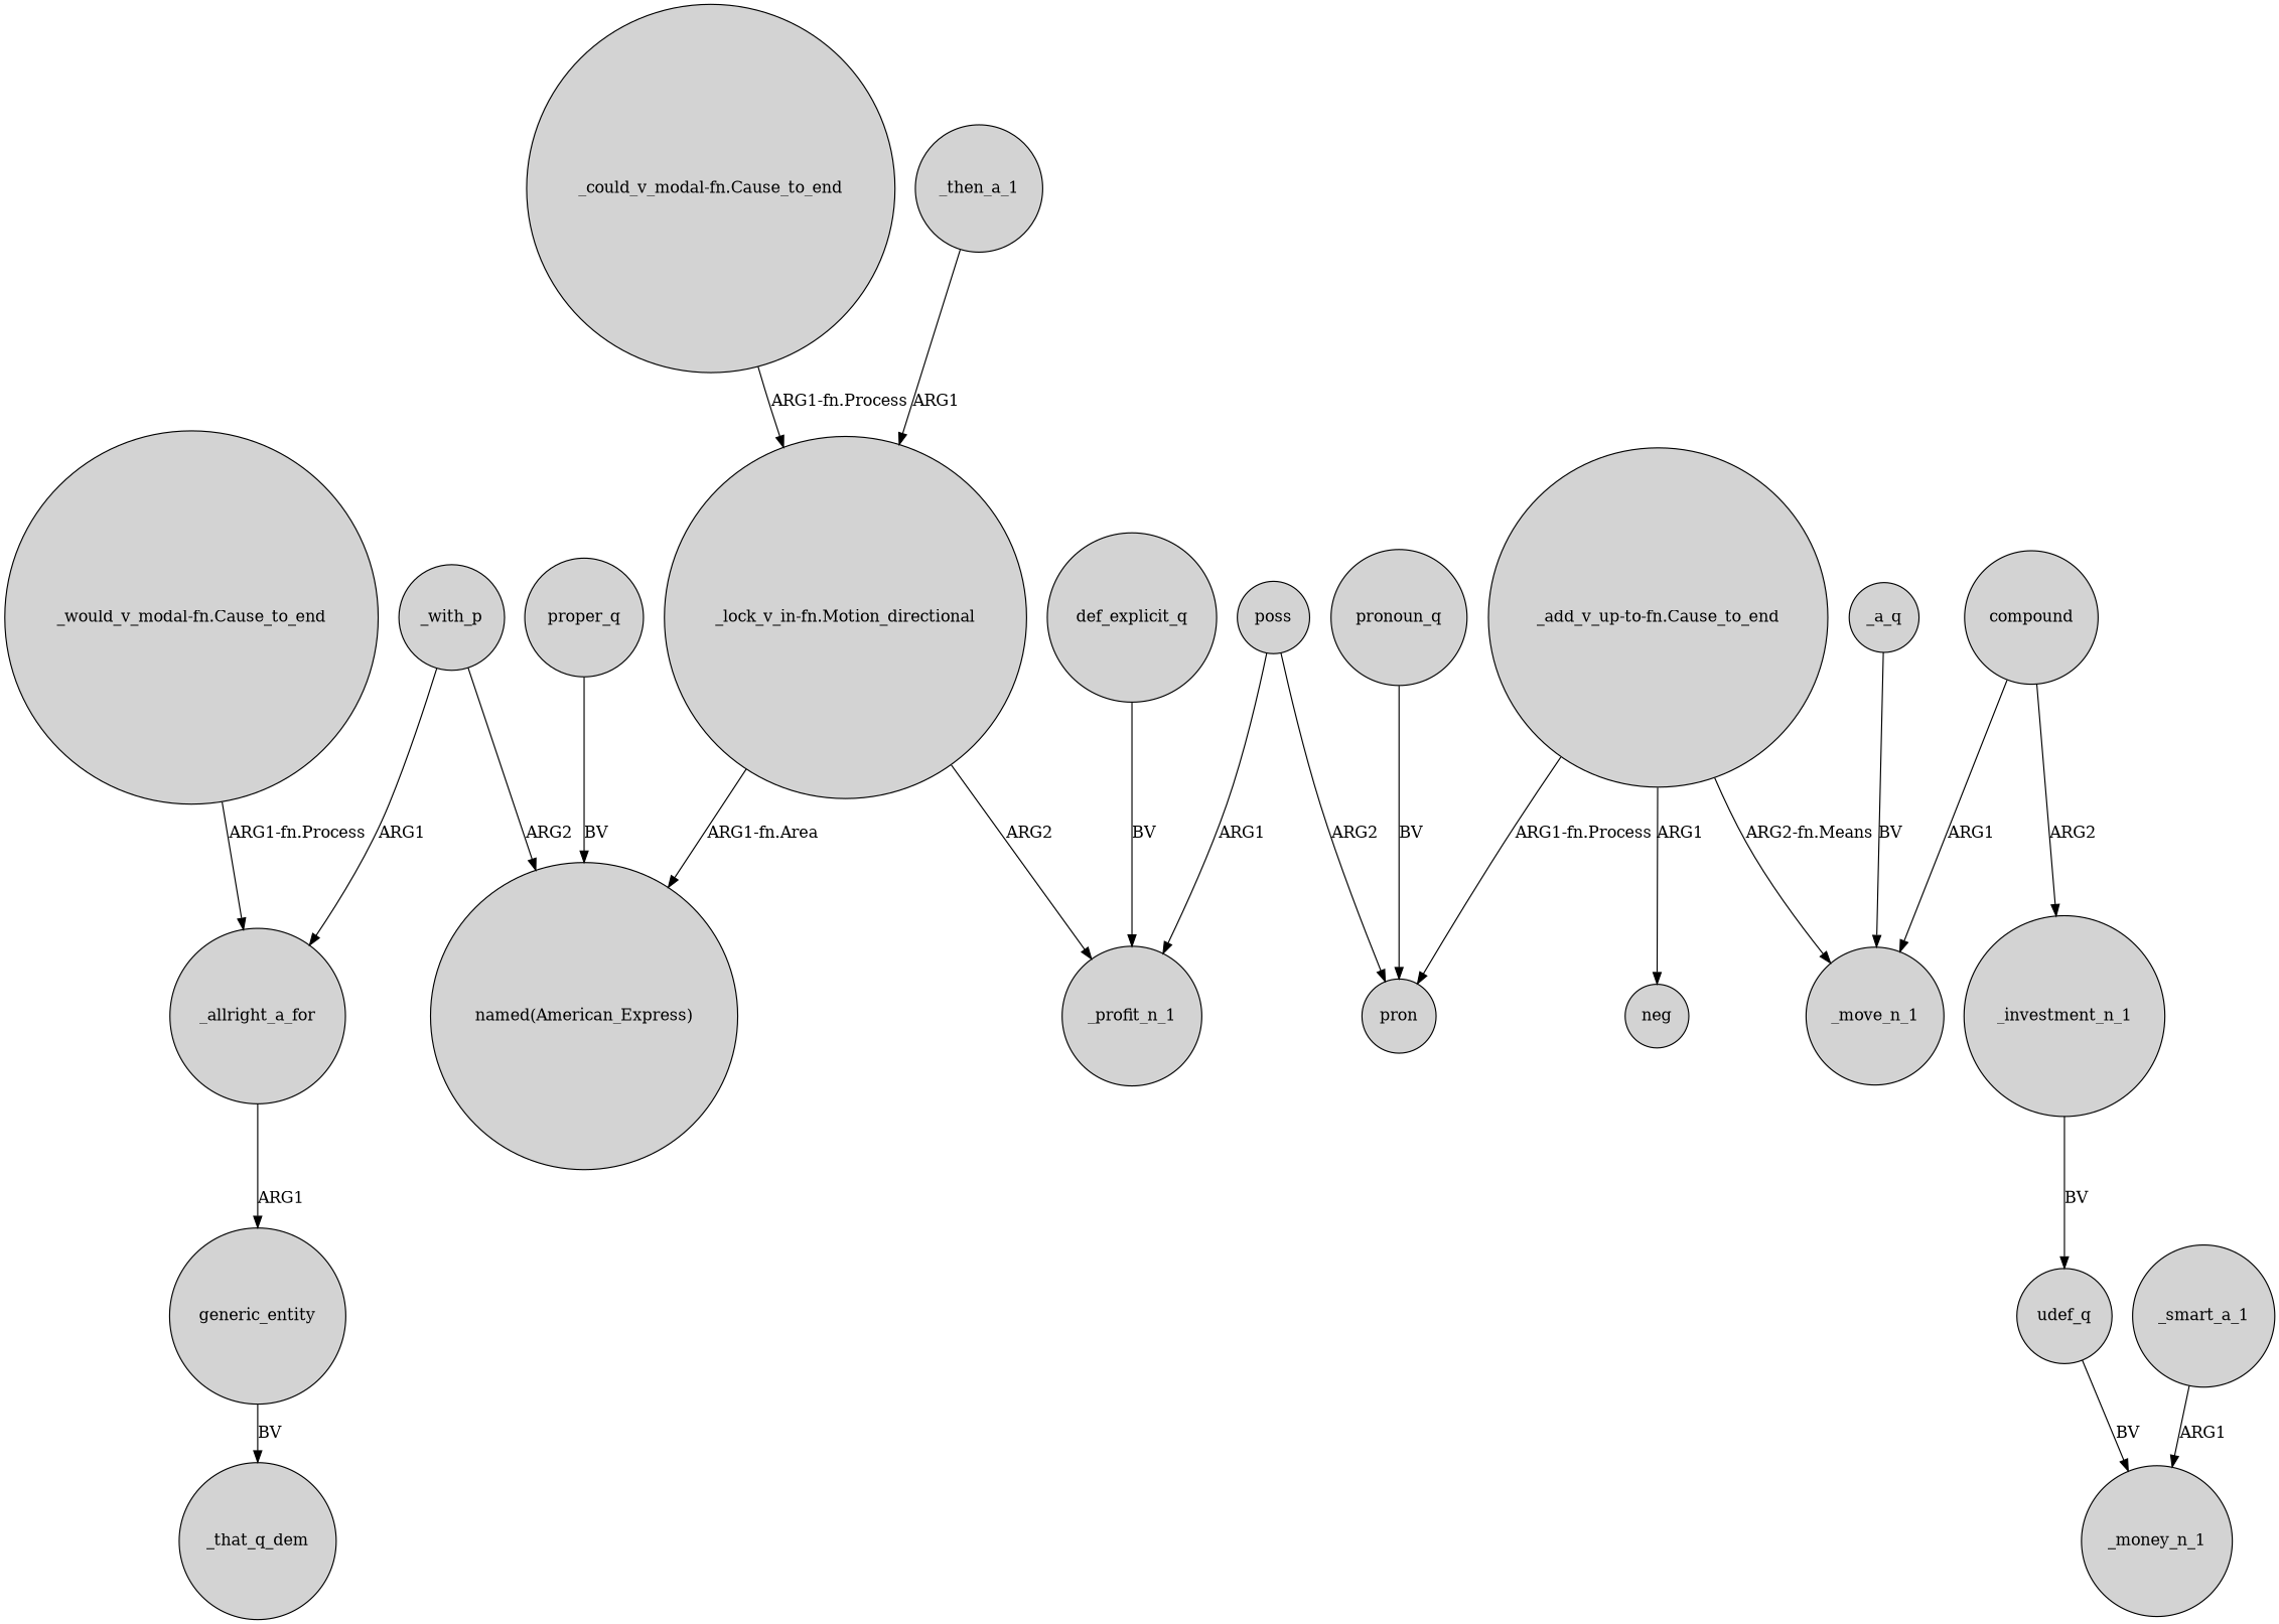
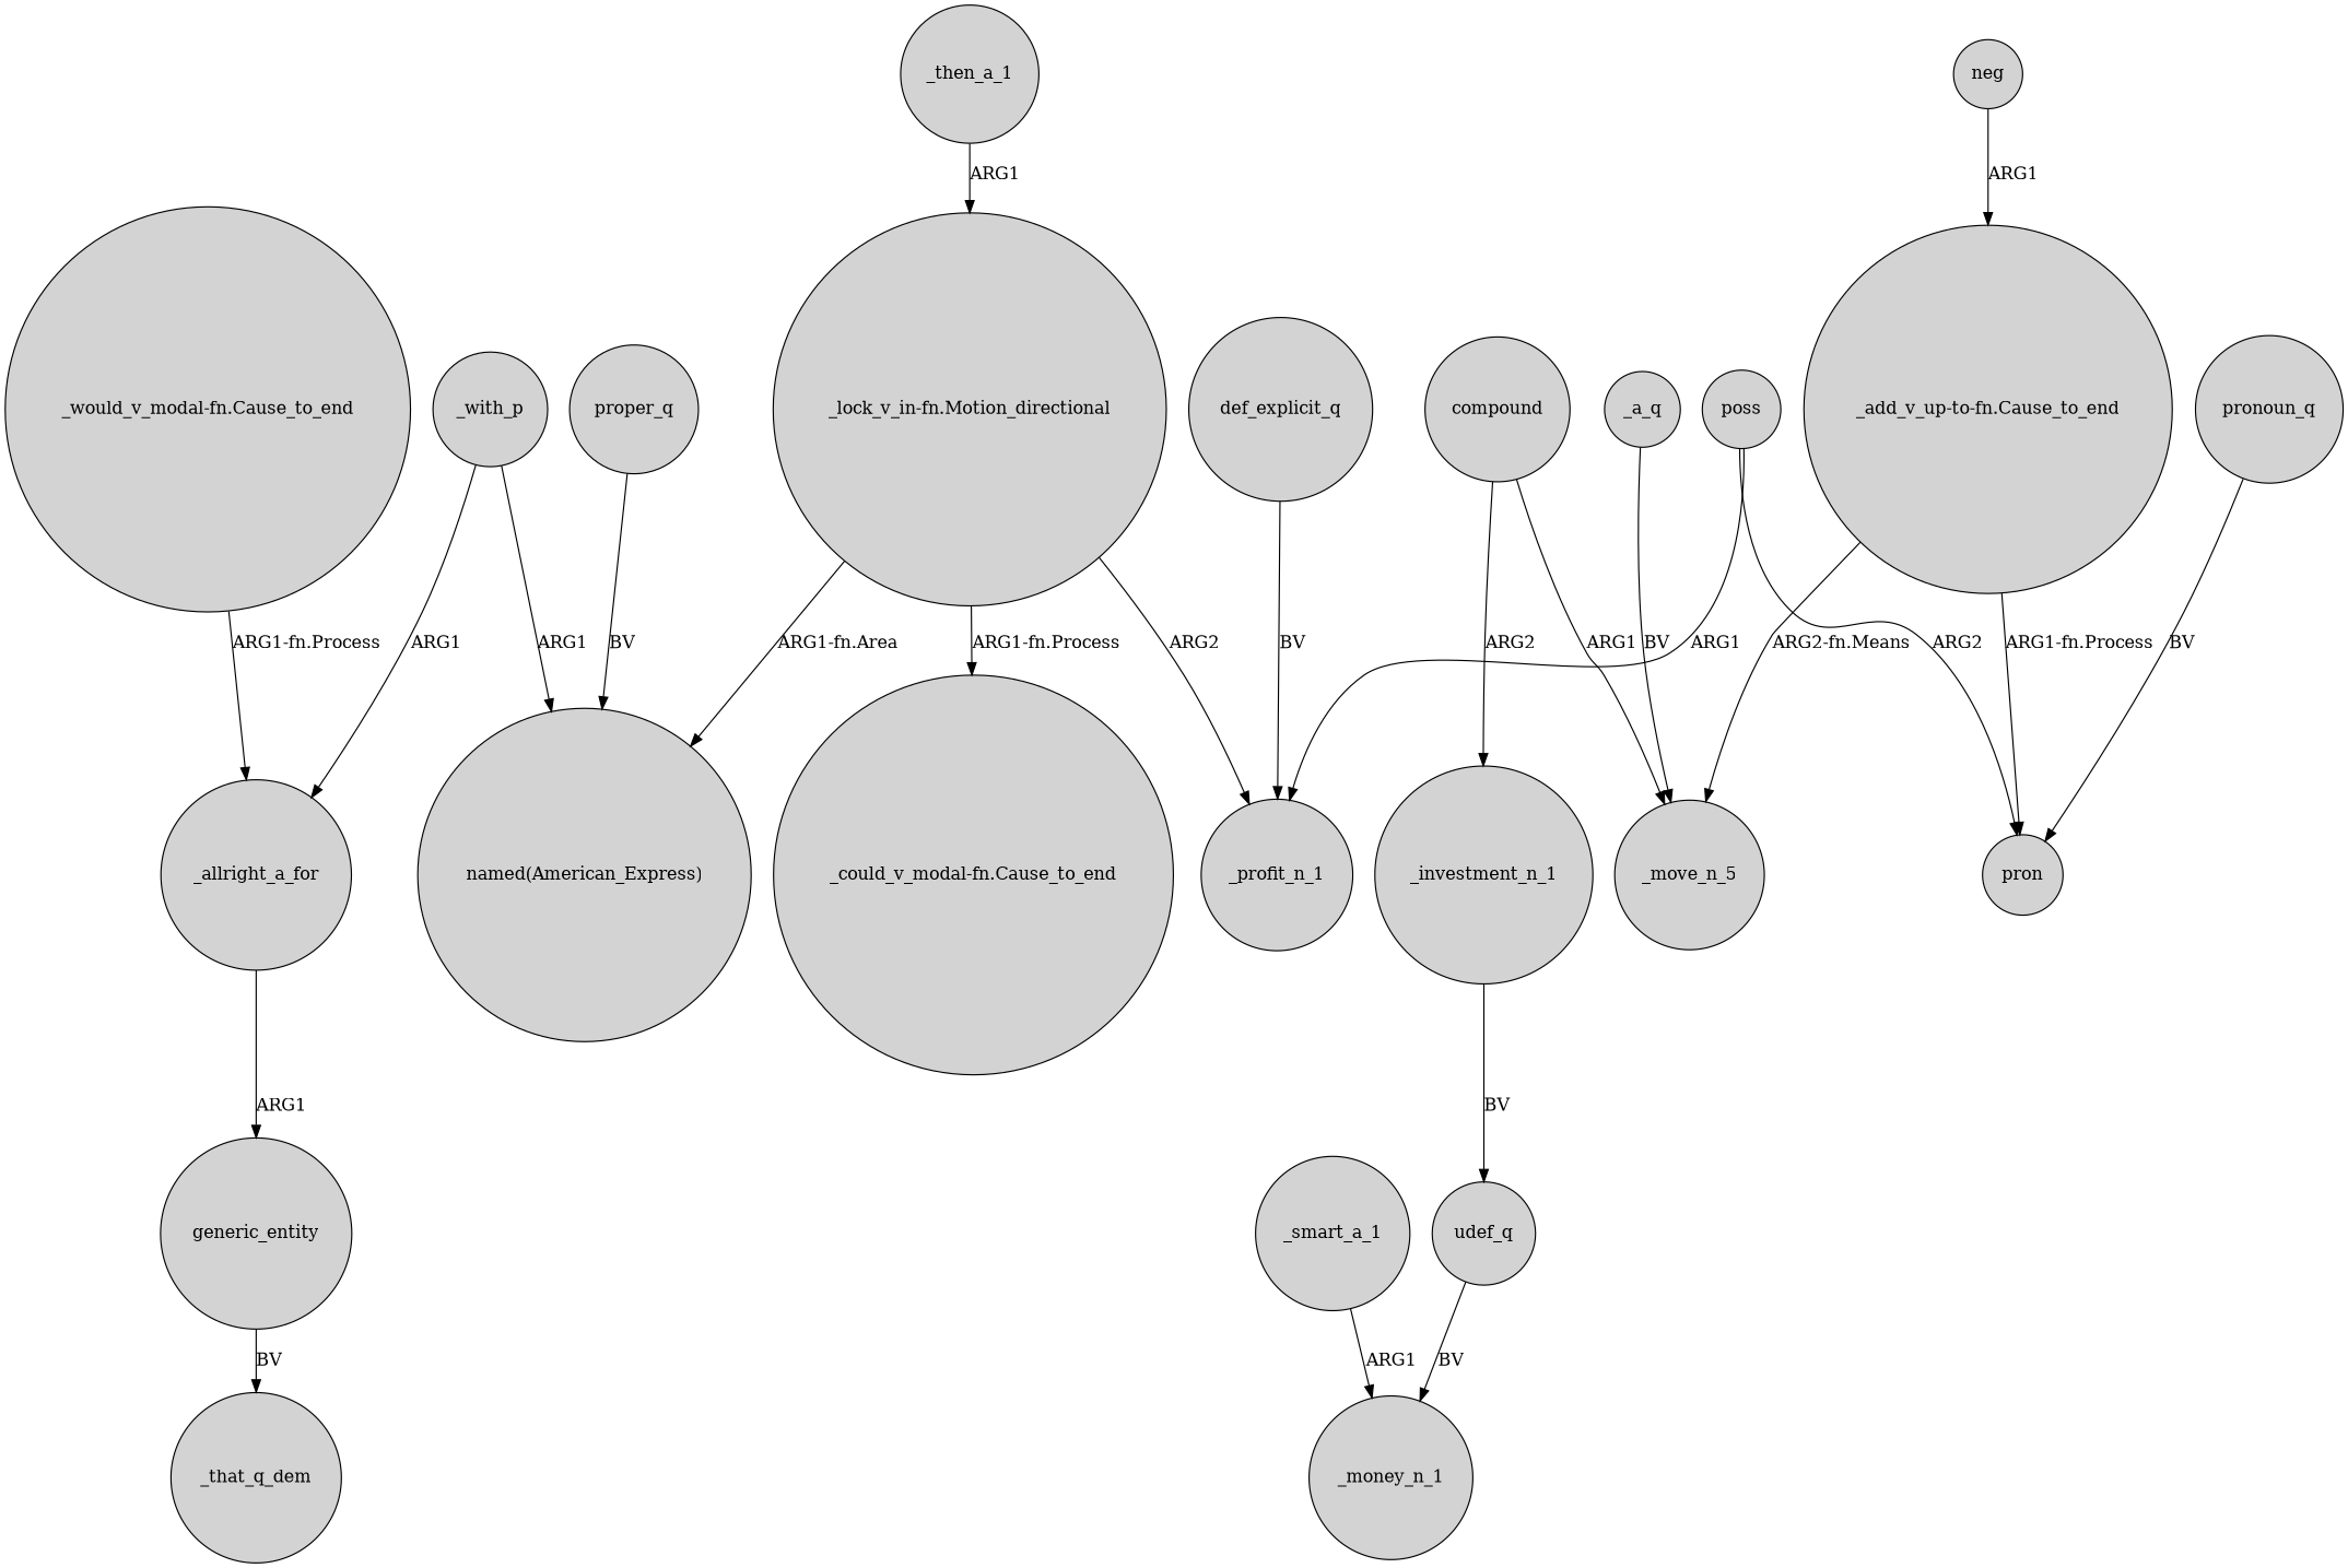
  digraph {
    node [shape=circle style=filled]
    def_explicit_q
    _profit_n_1
    "_could_v_modal-fn.Cause_to_end"
    "_lock_v_in-fn.Motion_directional"
    "named(American_Express)"
    _with_p
    _allright_a_for
    generic_entity
    compound
-   _move_n_1
+   _move_n_1 [label=_move_n_5]
    _investment_n_1
    udef_q
    "_add_v_up-to-fn.Cause_to_end"
    pron
    _smart_a_1
    _money_n_1
    _that_q_dem
    neg
    pronoun_q
    _then_a_1
    poss
    "_would_v_modal-fn.Cause_to_end"
    proper_q
    _a_q
    def_explicit_q -> _profit_n_1 [label=BV]
-   "_could_v_modal-fn.Cause_to_end" -> "_lock_v_in-fn.Motion_directional" [label="ARG1-fn.Process"]
+   "_lock_v_in-fn.Motion_directional" -> "_could_v_modal-fn.Cause_to_end" [label="ARG1-fn.Process"]
    "_lock_v_in-fn.Motion_directional" -> _profit_n_1 [label=ARG2]
    "_lock_v_in-fn.Motion_directional" -> "named(American_Express)" [label="ARG1-fn.Area"]
-   _with_p -> "named(American_Express)" [label=ARG2]
+   _with_p -> "named(American_Express)" [label=ARG1]
    _with_p -> _allright_a_for [label=ARG1]
    _allright_a_for -> generic_entity [label=ARG1]
    generic_entity -> _that_q_dem [label=BV]
    compound -> _move_n_1 [label=ARG1]
    compound -> _investment_n_1 [label=ARG2]
    _investment_n_1 -> udef_q [label=BV]
    udef_q -> _money_n_1 [label=BV]
    "_add_v_up-to-fn.Cause_to_end" -> _move_n_1 [label="ARG2-fn.Means"]
    "_add_v_up-to-fn.Cause_to_end" -> pron [label="ARG1-fn.Process"]
    _smart_a_1 -> _money_n_1 [label=ARG1]
-   "_add_v_up-to-fn.Cause_to_end" -> neg [label=ARG1]
+   neg -> "_add_v_up-to-fn.Cause_to_end" [label=ARG1]
    pronoun_q -> pron [label=BV]
    _then_a_1 -> "_lock_v_in-fn.Motion_directional" [label=ARG1]
    poss -> _profit_n_1 [label=ARG1]
    poss -> pron [label=ARG2]
    "_would_v_modal-fn.Cause_to_end" -> _allright_a_for [label="ARG1-fn.Process"]
    proper_q -> "named(American_Express)" [label=BV]
    _a_q -> _move_n_1 [label=BV]
  }
